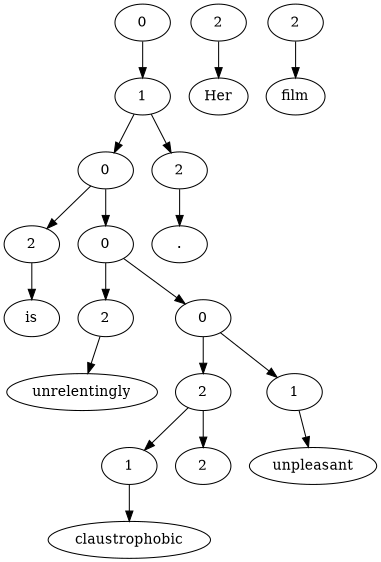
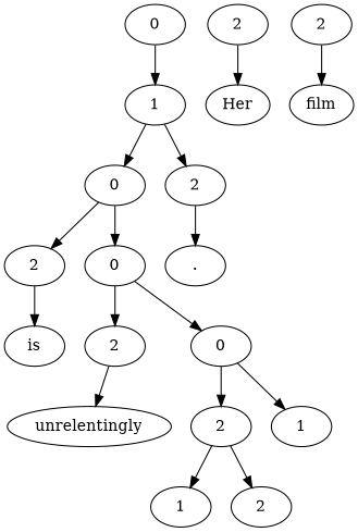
  digraph {
    n1 [label=0]
    n2 [label=1]
    n3 [label=0]
    n4 [label=2]
    n5 [label=2]
    n6 [label=Her]
    n7 [label=2]
    n8 [label=film]
    n9 [label=2]
    n10 [label=0]
    n11 [label="."]
    n12 [label=is]
    n13 [label=2]
    n14 [label=0]
    n15 [label=unrelentingly]
    n16 [label=2]
    n17 [label=1]
    n18 [label=1]
    n19 [label=2]
-   n20 [label=unpleasant]
-   n21 [label=claustrophobic]
    n1 -> n2
    n2 -> n3
    n2 -> n4
    n3 -> n9
    n3 -> n10
    n4 -> n11
    n5 -> n6
    n7 -> n8
    n9 -> n12
    n10 -> n13
    n10 -> n14
    n13 -> n15
    n14 -> n16
    n14 -> n17
    n16 -> n18
    n16 -> n19
-   n17 -> n20
-   n18 -> n21
  }
